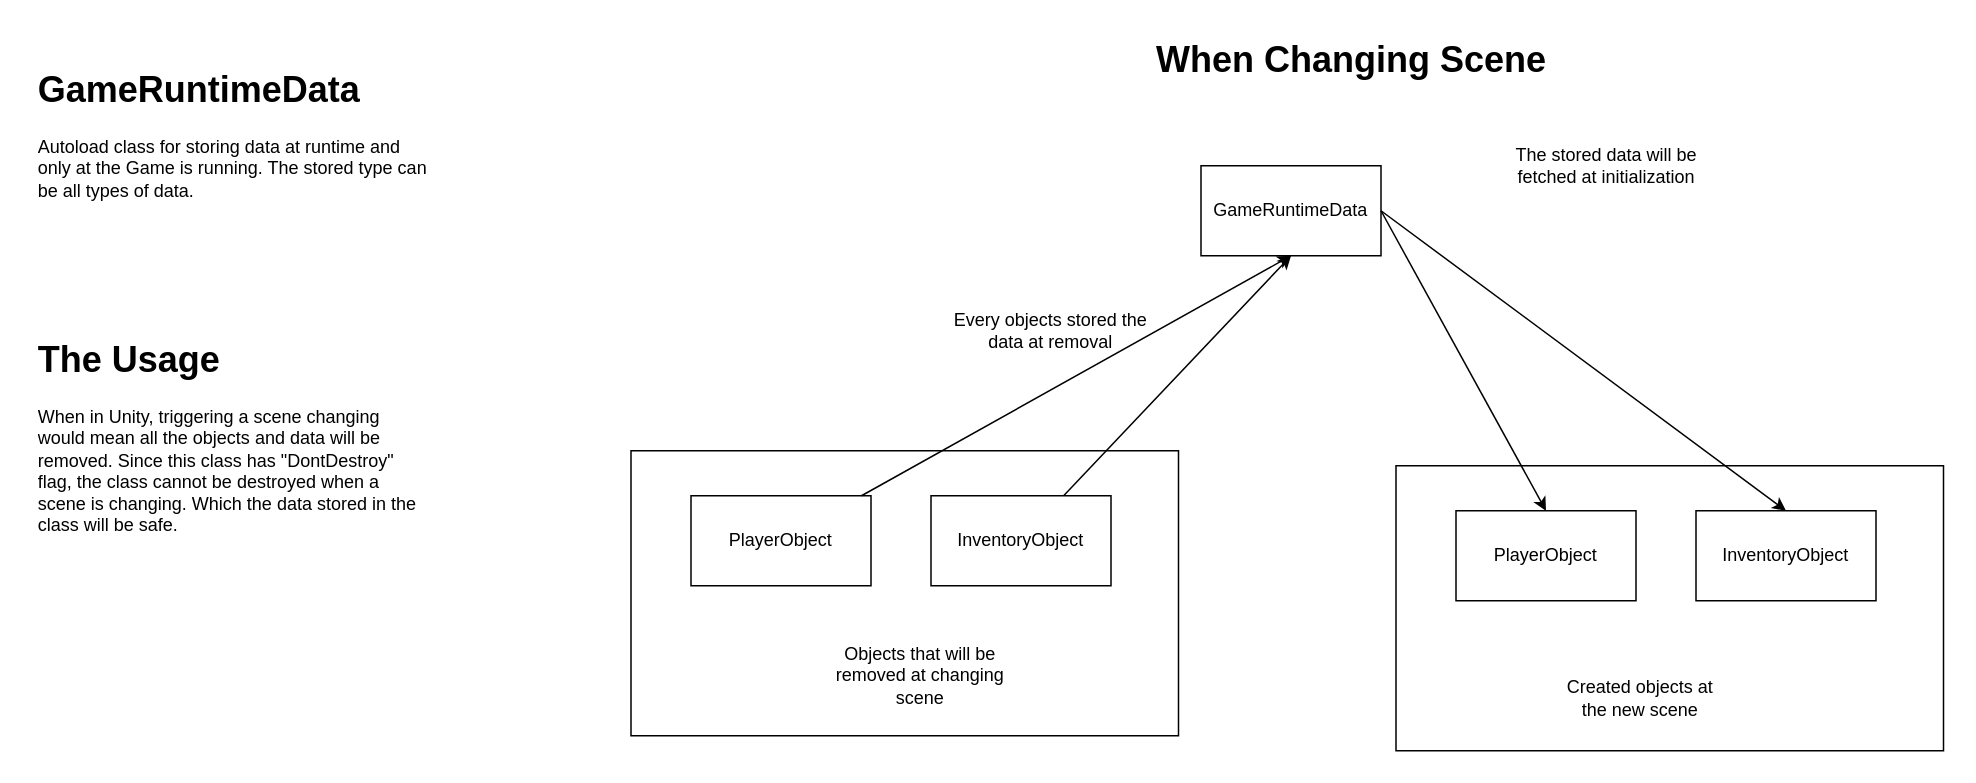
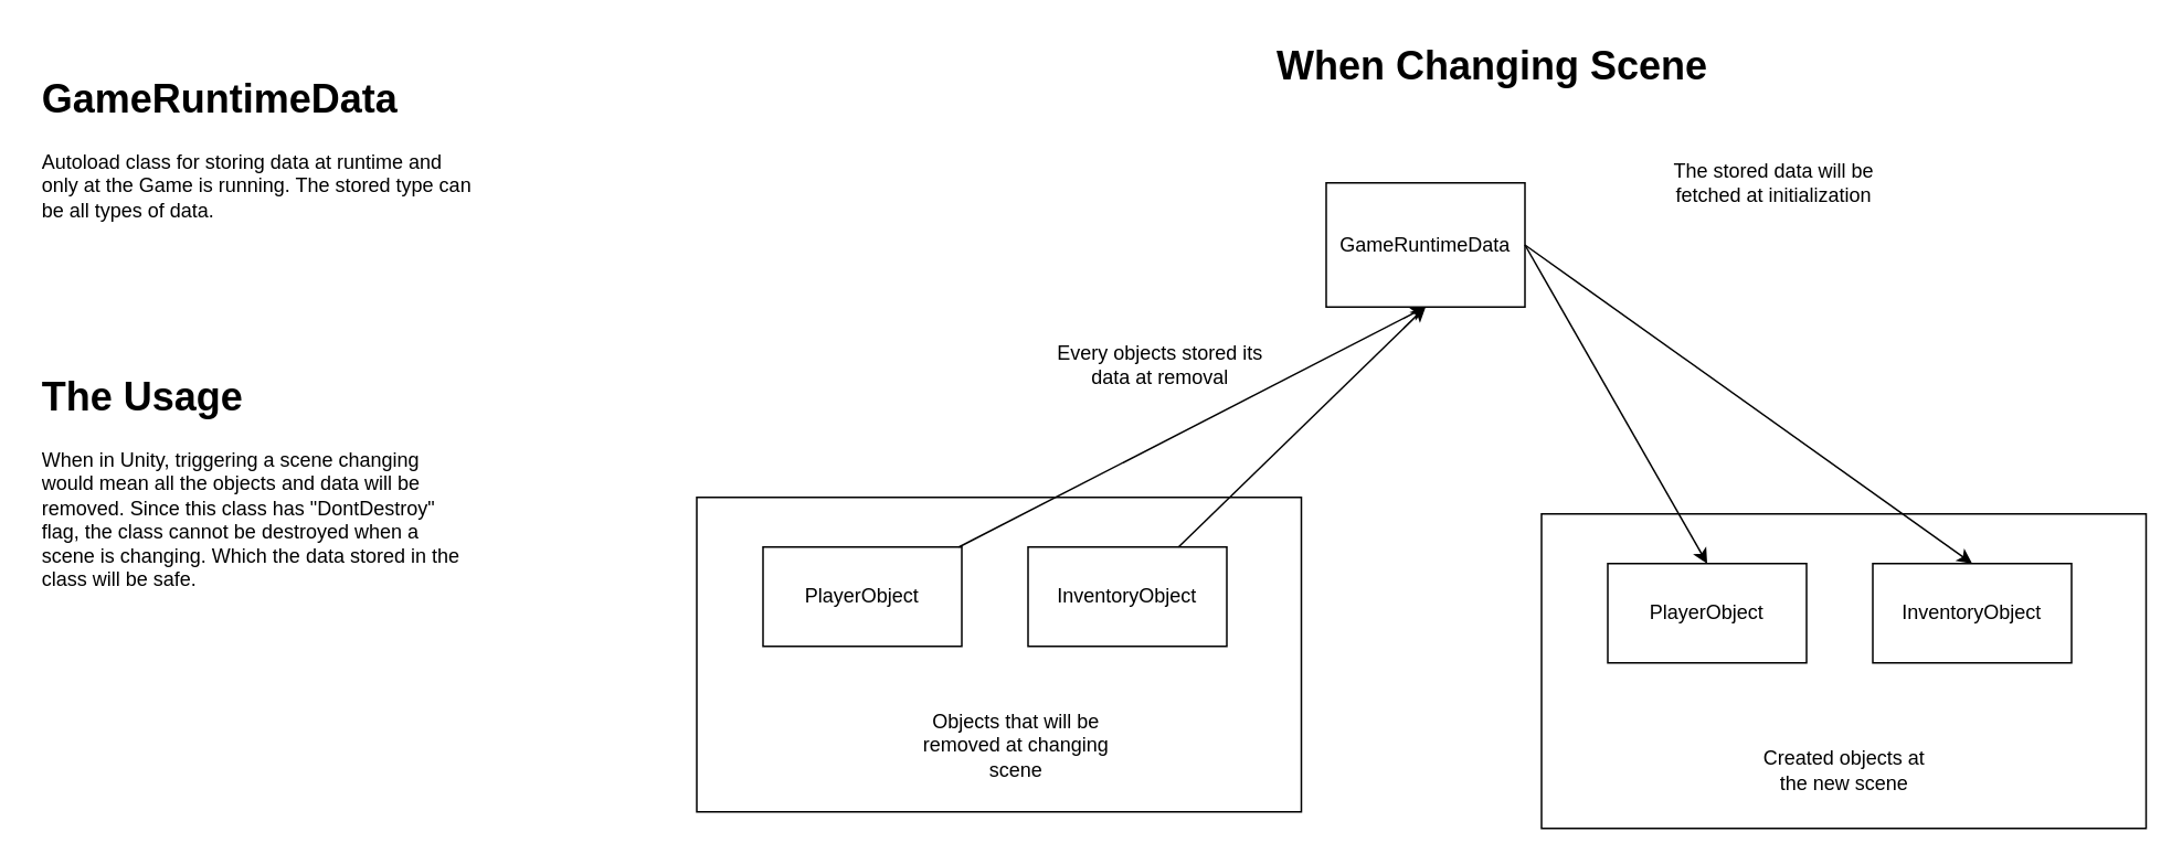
  <mxCell id="0" />
  <mxCell id="1" parent="0" />
  <mxCell id="2" value="" style="rounded=0;whiteSpace=wrap;html=1;" parent="1" vertex="1"><mxGeometry x="420" y="300" width="365" height="190" as="geometry" /></mxCell>
  <mxCell id="3" value="&lt;h1&gt;GameRuntimeData&lt;/h1&gt;&lt;p&gt;Autoload class for storing data at runtime and only at the Game is running. The stored type can be all types of data.&lt;/p&gt;" style="text;html=1;strokeColor=none;fillColor=none;spacing=5;spacingTop=-20;whiteSpace=wrap;overflow=hidden;rounded=0;" parent="1" vertex="1"><mxGeometry x="20" y="40" width="270" height="150" as="geometry" /></mxCell>
  <mxCell id="4" value="&lt;h1&gt;The Usage&lt;/h1&gt;&lt;p&gt;When in Unity, triggering a scene changing would mean all the objects and data will be removed. Since this class has &quot;DontDestroy&quot; flag, the class cannot be destroyed when a scene is changing. Which the data stored in the class will be safe.&lt;/p&gt;" style="text;html=1;strokeColor=none;fillColor=none;spacing=5;spacingTop=-20;whiteSpace=wrap;overflow=hidden;rounded=0;" parent="1" vertex="1"><mxGeometry x="20" y="220" width="270" height="150" as="geometry" /></mxCell>
- <mxCell id="5" value="GameRuntimeData" style="rounded=0;whiteSpace=wrap;html=1;" parent="1" vertex="1"><mxGeometry x="800" y="110" width="120" height="60" as="geometry" /></mxCell>
+ <mxCell id="5" value="GameRuntimeData" style="rounded=0;whiteSpace=wrap;html=1;" parent="1" vertex="1"><mxGeometry x="800" y="110" width="120" height="75" as="geometry" /></mxCell>
  <mxCell id="6" value="PlayerObject" style="rounded=0;whiteSpace=wrap;html=1;" parent="1" vertex="1"><mxGeometry x="460" y="330" width="120" height="60" as="geometry" /></mxCell>
  <mxCell id="7" value="InventoryObject" style="rounded=0;whiteSpace=wrap;html=1;" parent="1" vertex="1"><mxGeometry x="620" y="330" width="120" height="60" as="geometry" /></mxCell>
  <mxCell id="8" value="When Changing Scene" style="text;strokeColor=none;fillColor=none;html=1;fontSize=24;fontStyle=1;verticalAlign=middle;align=center;" parent="1" vertex="1"><mxGeometry x="850" y="20" width="100" height="40" as="geometry" /></mxCell>
  <mxCell id="9" value="" style="endArrow=classic;html=1;entryX=0.5;entryY=1;entryDx=0;entryDy=0;" parent="1" source="6" target="5" edge="1"><mxGeometry width="50" height="50" relative="1" as="geometry"><mxPoint x="590" y="320" as="sourcePoint" /><mxPoint x="640" y="270" as="targetPoint" /></mxGeometry></mxCell>
  <mxCell id="10" value="" style="endArrow=classic;html=1;entryX=0.5;entryY=1;entryDx=0;entryDy=0;" parent="1" source="7" target="5" edge="1"><mxGeometry width="50" height="50" relative="1" as="geometry"><mxPoint x="576.364" y="340" as="sourcePoint" /><mxPoint x="823.636" y="180" as="targetPoint" /></mxGeometry></mxCell>
- <mxCell id="11" value="Every objects stored the data at removal" style="text;html=1;strokeColor=none;fillColor=none;align=center;verticalAlign=middle;whiteSpace=wrap;rounded=0;" parent="1" vertex="1"><mxGeometry x="630" y="210" width="140" height="20" as="geometry" /></mxCell>
+ <mxCell id="11" value="Every objects stored its data at removal" style="text;html=1;strokeColor=none;fillColor=none;align=center;verticalAlign=middle;whiteSpace=wrap;rounded=0;" parent="1" vertex="1"><mxGeometry x="630" y="210" width="140" height="20" as="geometry" /></mxCell>
  <mxCell id="12" value="Objects that will be removed at changing scene" style="text;html=1;strokeColor=none;fillColor=none;align=center;verticalAlign=middle;whiteSpace=wrap;rounded=0;" parent="1" vertex="1"><mxGeometry x="553.75" y="435" width="117.5" height="30" as="geometry" /></mxCell>
  <mxCell id="13" value="" style="rounded=0;whiteSpace=wrap;html=1;" parent="1" vertex="1"><mxGeometry x="930" y="310" width="365" height="190" as="geometry" /></mxCell>
  <mxCell id="14" value="PlayerObject" style="rounded=0;whiteSpace=wrap;html=1;" parent="1" vertex="1"><mxGeometry x="970" y="340" width="120" height="60" as="geometry" /></mxCell>
  <mxCell id="15" value="InventoryObject" style="rounded=0;whiteSpace=wrap;html=1;" parent="1" vertex="1"><mxGeometry x="1130" y="340" width="120" height="60" as="geometry" /></mxCell>
- <mxCell id="16" value="Created objects at the new scene" style="text;html=1;strokeColor=none;fillColor=none;align=center;verticalAlign=middle;whiteSpace=wrap;rounded=0;" parent="1" vertex="1"><mxGeometry x="1033.75" y="450" width="117.5" height="30" as="geometry" /></mxCell>
+ <mxCell id="16" value="Created objects at the new scene" style="text;html=1;strokeColor=none;fillColor=none;align=center;verticalAlign=middle;whiteSpace=wrap;rounded=0;" parent="1" vertex="1"><mxGeometry x="1053.75" y="450" width="117.5" height="30" as="geometry" /></mxCell>
  <mxCell id="17" value="" style="endArrow=classic;html=1;entryX=0.5;entryY=0;entryDx=0;entryDy=0;exitX=1;exitY=0.5;exitDx=0;exitDy=0;" parent="1" source="5" target="14" edge="1"><mxGeometry width="50" height="50" relative="1" as="geometry"><mxPoint x="583.684" y="340" as="sourcePoint" /><mxPoint x="870" y="180" as="targetPoint" /></mxGeometry></mxCell>
  <mxCell id="18" value="" style="endArrow=classic;html=1;entryX=0.5;entryY=0;entryDx=0;entryDy=0;exitX=1;exitY=0.5;exitDx=0;exitDy=0;" parent="1" source="5" target="15" edge="1"><mxGeometry width="50" height="50" relative="1" as="geometry"><mxPoint x="895.5" y="180" as="sourcePoint" /><mxPoint x="1040" y="350" as="targetPoint" /></mxGeometry></mxCell>
  <mxCell id="19" value="The stored data will be fetched at initialization" style="text;html=1;strokeColor=none;fillColor=none;align=center;verticalAlign=middle;whiteSpace=wrap;rounded=0;" parent="1" vertex="1"><mxGeometry x="990" y="95" width="161.25" height="30" as="geometry" /></mxCell>
